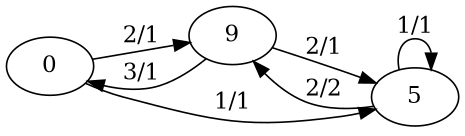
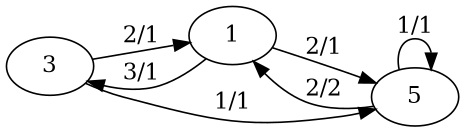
  digraph {
    rankdir=LR
    edge [weight="1/1"]
-   0
-   1 [label=9]
+   0 [label=3]
+   1
    n3 [label=5]
    0 -> 1 [label="2/1" weight="2/1"]
    0 -> n3 [label="1/1"]
    1 -> 0 [label="3/1"]
    1 -> n3 [label="2/1" weight="2/1"]
    n3 -> 1 [label="2/2" weight="2/2"]
    n3 -> n3 [label="1/1"]
  }
